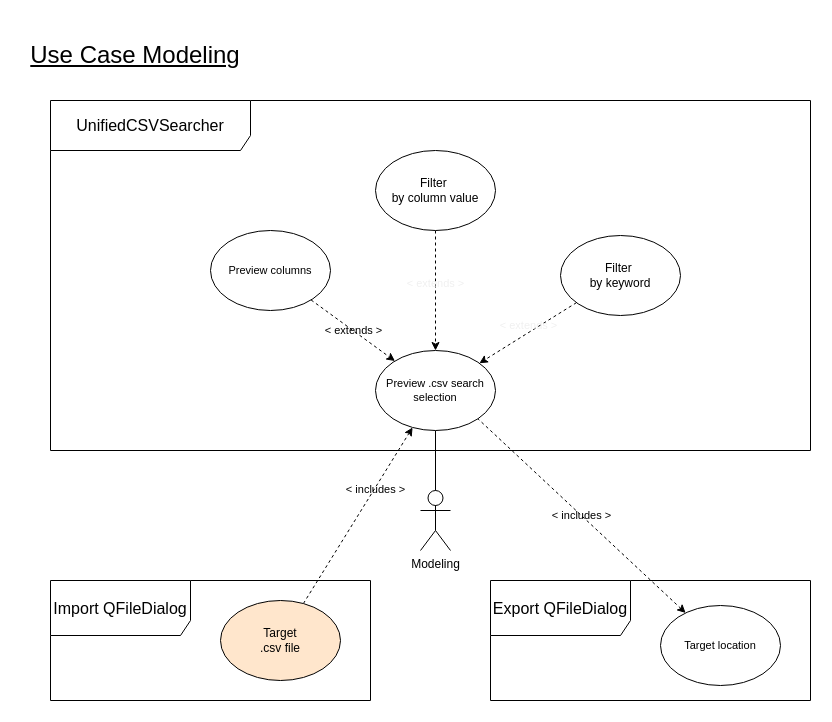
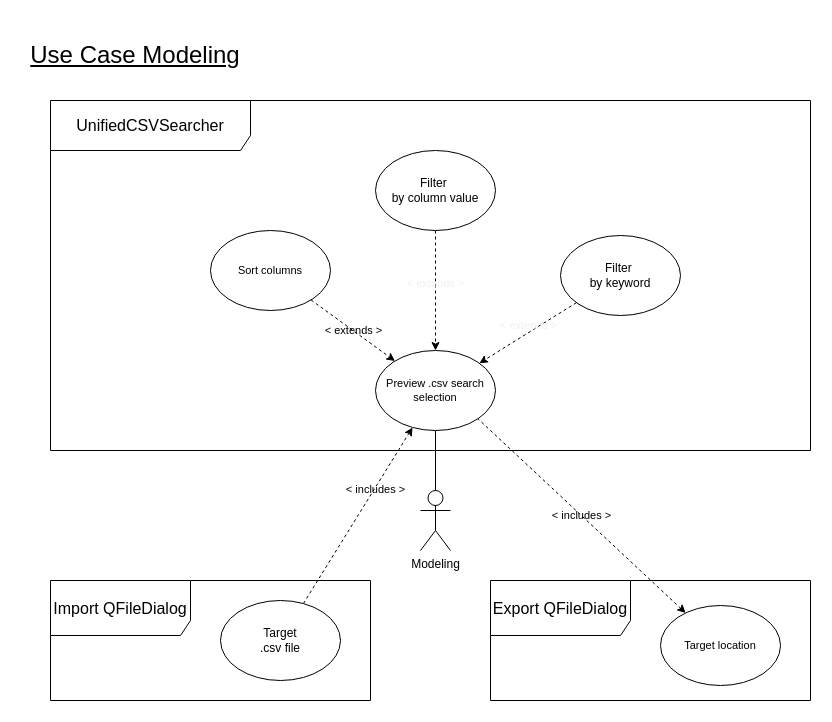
  <mxCell id="0" />
  <mxCell id="1" parent="0" />
  <mxCell id="2" value="Use Case Modeling" style="text;html=1;align=center;verticalAlign=middle;whiteSpace=wrap;rounded=0;fontSize=24;labelBackgroundColor=none;fontStyle=4" parent="1" vertex="1"><mxGeometry x="20" y="20" width="230" height="70" as="geometry" /></mxCell>
  <mxCell id="3" style="edgeStyle=none;shape=connector;rounded=0;orthogonalLoop=1;jettySize=auto;html=1;exitX=0.5;exitY=0.5;exitDx=0;exitDy=0;exitPerimeter=0;entryX=0.5;entryY=1;entryDx=0;entryDy=0;strokeColor=default;align=center;verticalAlign=middle;fontFamily=Helvetica;fontSize=11;fontColor=default;labelBackgroundColor=default;endArrow=none;endFill=0;" parent="1" source="4" target="9" edge="1"><mxGeometry relative="1" as="geometry" /></mxCell>
  <mxCell id="4" value="Modeling" style="shape=umlActor;verticalLabelPosition=bottom;verticalAlign=top;html=1;outlineConnect=0;labelBackgroundColor=none;" parent="1" vertex="1"><mxGeometry x="420" y="490" width="30" height="60" as="geometry" /></mxCell>
  <mxCell id="5" value="Import QFileDialog" style="shape=umlFrame;whiteSpace=wrap;html=1;pointerEvents=0;width=140;height=55;labelBackgroundColor=none;fontSize=16;" parent="1" vertex="1"><mxGeometry x="50" y="580" width="320" height="120" as="geometry" /></mxCell>
  <mxCell id="6" style="rounded=0;orthogonalLoop=1;jettySize=auto;html=1;dashed=1;" parent="1" source="8" target="9" edge="1"><mxGeometry relative="1" as="geometry"><mxPoint x="183.757" y="379.921" as="targetPoint" /></mxGeometry></mxCell>
  <mxCell id="7" value="&amp;lt; includes &amp;gt;" style="edgeLabel;html=1;align=center;verticalAlign=middle;resizable=0;points=[];labelBackgroundColor=none;" parent="6" vertex="1" connectable="0"><mxGeometry x="0.302" relative="1" as="geometry"><mxPoint as="offset" /></mxGeometry></mxCell>
- <mxCell id="8" value="&lt;span style=&quot;font-size: 12px;&quot;&gt;Target&lt;/span&gt;&lt;br&gt;&lt;div style=&quot;font-size: 12px;&quot;&gt;&lt;span style=&quot;&quot;&gt;.csv file&lt;/span&gt;&lt;/div&gt;" style="ellipse;whiteSpace=wrap;html=1;fontFamily=Helvetica;fontSize=11;fontColor=default;labelBackgroundColor=none;fillColor=#ffe6cc;" parent="1" vertex="1"><mxGeometry x="220" y="600" width="120" height="80" as="geometry" /></mxCell>
+ <mxCell id="8" value="&lt;span style=&quot;font-size: 12px;&quot;&gt;Target&lt;/span&gt;&lt;br&gt;&lt;div style=&quot;font-size: 12px;&quot;&gt;&lt;span style=&quot;&quot;&gt;.csv file&lt;/span&gt;&lt;/div&gt;" style="ellipse;whiteSpace=wrap;html=1;fontFamily=Helvetica;fontSize=11;fontColor=default;labelBackgroundColor=none;" parent="1" vertex="1"><mxGeometry x="220" y="600" width="120" height="80" as="geometry" /></mxCell>
  <mxCell id="9" value="Preview .csv search selection" style="ellipse;whiteSpace=wrap;html=1;fontFamily=Helvetica;fontSize=11;fontColor=default;labelBackgroundColor=none;" parent="1" vertex="1"><mxGeometry x="375" y="350" width="120" height="80" as="geometry" /></mxCell>
  <mxCell id="10" value="&#10;&lt;span style=&quot;color: rgb(240, 240, 240); font-family: Helvetica; font-size: 11px; font-style: normal; font-variant-ligatures: normal; font-variant-caps: normal; font-weight: 400; letter-spacing: normal; orphans: 2; text-align: center; text-indent: 0px; text-transform: none; widows: 2; word-spacing: 0px; -webkit-text-stroke-width: 0px; white-space: nowrap; text-decoration-thickness: initial; text-decoration-style: initial; text-decoration-color: initial; float: none; display: inline !important;&quot;&gt;&amp;lt; extends &amp;gt;&lt;/span&gt;&#10;&#10;" style="rounded=0;orthogonalLoop=1;jettySize=auto;html=1;dashed=1;labelBackgroundColor=none;" parent="1" source="11" target="9" edge="1"><mxGeometry relative="1" as="geometry" /></mxCell>
  <mxCell id="11" value="&lt;span style=&quot;font-size: 12px;&quot;&gt;Filter&amp;nbsp;&lt;/span&gt;&lt;div style=&quot;font-size: 12px;&quot;&gt;by keyword&lt;/div&gt;" style="ellipse;whiteSpace=wrap;html=1;fontFamily=Helvetica;fontSize=11;fontColor=default;labelBackgroundColor=none;" parent="1" vertex="1"><mxGeometry x="560" y="235" width="120" height="80" as="geometry" /></mxCell>
  <mxCell id="12" value="&#10;&lt;span style=&quot;color: rgb(240, 240, 240); font-family: Helvetica; font-size: 11px; font-style: normal; font-variant-ligatures: normal; font-variant-caps: normal; font-weight: 400; letter-spacing: normal; orphans: 2; text-align: center; text-indent: 0px; text-transform: none; widows: 2; word-spacing: 0px; -webkit-text-stroke-width: 0px; white-space: nowrap; text-decoration-thickness: initial; text-decoration-style: initial; text-decoration-color: initial; float: none; display: inline !important;&quot;&gt;&amp;lt; extends &amp;gt;&lt;/span&gt;&#10;&#10;" style="rounded=0;orthogonalLoop=1;jettySize=auto;html=1;dashed=1;labelBackgroundColor=none;" parent="1" source="13" target="9" edge="1"><mxGeometry relative="1" as="geometry" /></mxCell>
  <mxCell id="13" value="&lt;span style=&quot;font-size: 12px;&quot;&gt;Filter&amp;nbsp;&lt;/span&gt;&lt;div style=&quot;font-size: 12px;&quot;&gt;by column value&lt;/div&gt;" style="ellipse;whiteSpace=wrap;html=1;fontFamily=Helvetica;fontSize=11;fontColor=default;labelBackgroundColor=none;" parent="1" vertex="1"><mxGeometry x="375" y="150" width="120" height="80" as="geometry" /></mxCell>
  <mxCell id="14" value="UnifiedCSVSearcher" style="shape=umlFrame;whiteSpace=wrap;html=1;pointerEvents=0;width=200;height=50;labelBackgroundColor=none;fontSize=16;" parent="1" vertex="1"><mxGeometry x="50" y="100" width="760" height="350" as="geometry" /></mxCell>
  <mxCell id="15" value="&amp;lt; includes &amp;gt;" style="rounded=0;orthogonalLoop=1;jettySize=auto;html=1;dashed=1;labelBackgroundColor=none;entryX=1;entryY=1;entryDx=0;entryDy=0;startArrow=classic;startFill=1;endArrow=none;endFill=0;" parent="1" source="16" target="9" edge="1"><mxGeometry relative="1" as="geometry"><mxPoint x="670" y="430" as="targetPoint" /></mxGeometry></mxCell>
  <mxCell id="16" value="Target location" style="ellipse;whiteSpace=wrap;html=1;strokeColor=default;align=center;verticalAlign=middle;fontFamily=Helvetica;fontSize=11;fontColor=default;labelBackgroundColor=none;fillColor=default;" parent="1" vertex="1"><mxGeometry x="660" y="605" width="120" height="80" as="geometry" /></mxCell>
  <mxCell id="17" value="&amp;lt; extends &amp;gt;" style="edgeStyle=none;shape=connector;rounded=0;orthogonalLoop=1;jettySize=auto;html=1;strokeColor=default;align=center;verticalAlign=middle;fontFamily=Helvetica;fontSize=11;fontColor=default;labelBackgroundColor=none;endArrow=classic;dashed=1;" parent="1" source="18" target="9" edge="1"><mxGeometry relative="1" as="geometry" /></mxCell>
- <mxCell id="18" value="Preview columns" style="ellipse;whiteSpace=wrap;html=1;strokeColor=default;align=center;verticalAlign=middle;fontFamily=Helvetica;fontSize=11;fontColor=default;labelBackgroundColor=none;fillColor=default;" parent="1" vertex="1"><mxGeometry x="210" y="230" width="120" height="80" as="geometry" /></mxCell>
+ <mxCell id="18" value="Sort columns" style="ellipse;whiteSpace=wrap;html=1;strokeColor=default;align=center;verticalAlign=middle;fontFamily=Helvetica;fontSize=11;fontColor=default;labelBackgroundColor=none;fillColor=default;" parent="1" vertex="1"><mxGeometry x="210" y="230" width="120" height="80" as="geometry" /></mxCell>
  <mxCell id="19" value="Export QFileDialog" style="shape=umlFrame;whiteSpace=wrap;html=1;pointerEvents=0;width=140;height=55;labelBackgroundColor=none;fontSize=16;" parent="1" vertex="1"><mxGeometry x="490" y="580" width="320" height="120" as="geometry" /></mxCell>
